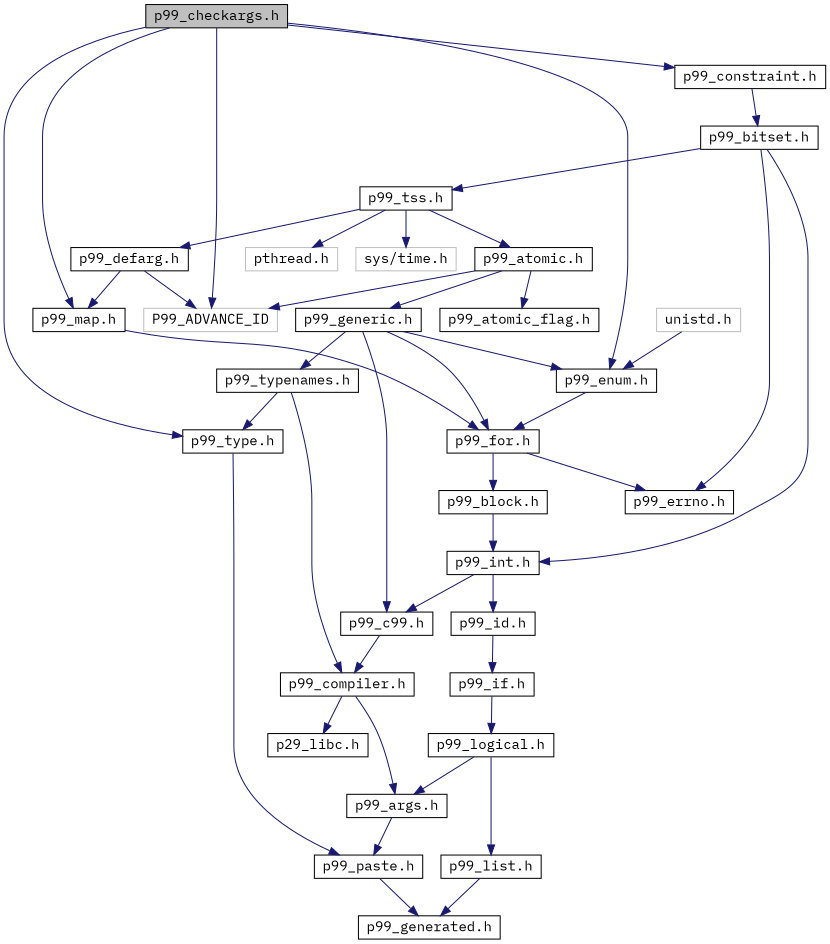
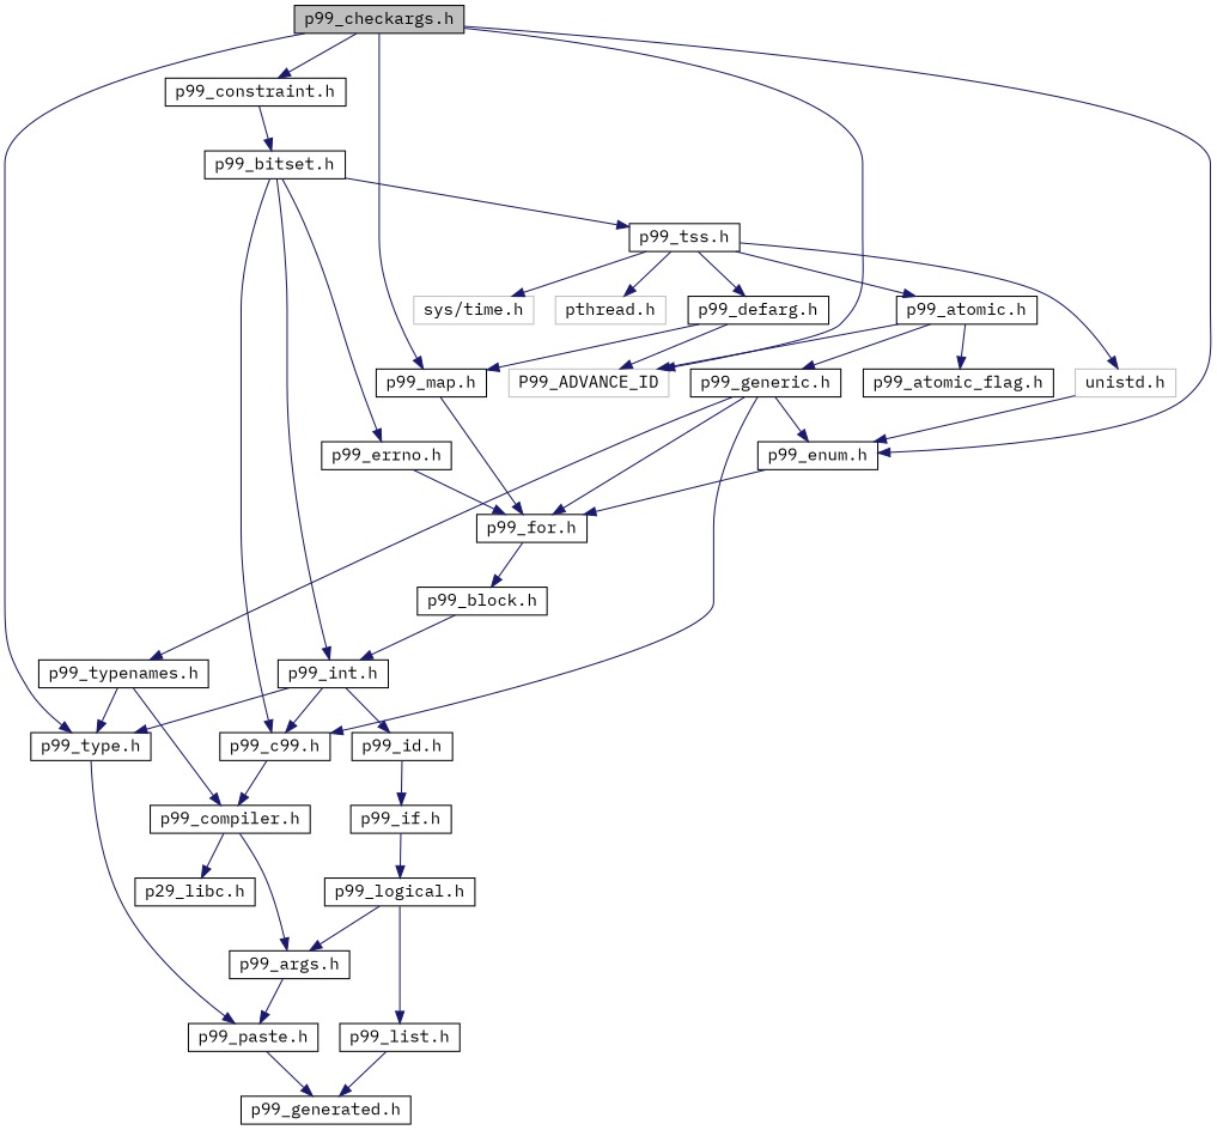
  digraph {
    fontname="IBM Plex Mono"
    node [color=black fillcolor=white fontname="IBM Plex Mono" fontsize=14 shape=record style=filled]
    edge [color=midnightblue fontname="IBM Plex Mono" fontsize=14 labelfontname=Helvetica labelfontsize=14 style=solid]
    n1 [fillcolor=grey75 fontcolor=black height=0.2 label="p99_checkargs.h" width=0.4]
    n2 [height=0.2 label="p99_constraint.h" width=0.4]
    n3 [height=0.2 label="p99_map.h" width=0.4]
    n4 [height=0.2 label="p99_type.h" width=0.4]
    n5 [color=grey75 height=0.2 label=P99_ADVANCE_ID width=0.4]
    n6 [height=0.2 label="p99_enum.h" width=0.4]
    n7 [height=0.2 label="p99_bitset.h" width=0.4]
    n8 [height=0.2 label="p99_for.h" width=0.4]
    n9 [height=0.2 label="p99_paste.h" width=0.4]
    n10 [height=0.2 label="p99_tss.h" width=0.4]
    n11 [height=0.2 label="p99_int.h" width=0.4]
    n12 [height=0.2 label="p99_c99.h" width=0.4]
    n13 [height=0.2 label="p99_errno.h" width=0.4]
    n14 [color=grey75 height=0.2 label="unistd.h" width=0.4]
    n15 [color=grey75 height=0.2 label="sys/time.h" width=0.4]
    n16 [color=grey75 height=0.2 label="pthread.h" width=0.4]
    n17 [height=0.2 label="p99_defarg.h" width=0.4]
    n18 [height=0.2 label="p99_atomic.h" width=0.4]
    n19 [height=0.2 label="p99_id.h" width=0.4]
    n20 [height=0.2 label="p99_compiler.h" width=0.4]
    n21 [height=0.2 label="p99_generic.h" width=0.4]
    n22 [height=0.2 label="p99_atomic_flag.h" width=0.4]
    n23 [height=0.2 label="p99_block.h" width=0.4]
    n24 [height=0.2 label="p99_if.h" width=0.4]
    n25 [height=0.2 label="p99_args.h" width=0.4]
    n26 [height=0.2 label="p29_libc.h" width=0.4]
    n27 [height=0.2 label="p99_generated.h" width=0.4]
    n28 [height=0.2 label="p99_logical.h" width=0.4]
    n29 [height=0.2 label="p99_list.h" width=0.4]
    n30 [height=0.2 label="p99_typenames.h" width=0.4]
    n1 -> n2
    n1 -> n3
    n1 -> n4
    n1 -> n5
    n1 -> n6
    n2 -> n7
    n3 -> n8
    n4 -> n9
    n6 -> n8
    n7 -> n10
    n7 -> n11
+   n7 -> n12
    n7 -> n13
    n8 -> n23
    n9 -> n27
+   n10 -> n14
    n10 -> n15
    n10 -> n16
    n10 -> n17
    n10 -> n18
+   n11 -> n4
    n11 -> n12
    n11 -> n19
    n12 -> n20
-   n8 -> n13
+   n13 -> n8
    n14 -> n6
    n17 -> n3
    n17 -> n5
    n18 -> n5
    n18 -> n21
    n18 -> n22
    n19 -> n24
    n20 -> n25
    n20 -> n26
    n21 -> n6
    n21 -> n8
    n21 -> n12
    n21 -> n30
    n23 -> n11
    n24 -> n28
    n25 -> n9
    n28 -> n25
    n28 -> n29
    n29 -> n27
    n30 -> n4
    n30 -> n20
  }
